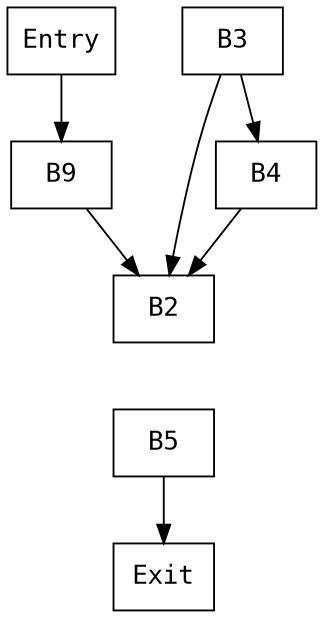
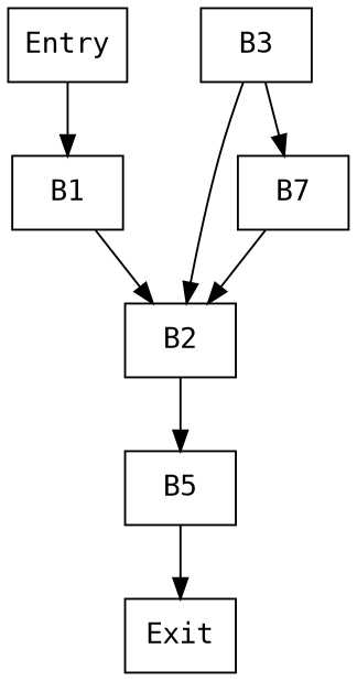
  digraph {
    fontname="DejaVu Sans Mono"
    node [fontname="DejaVu Sans Mono" shape=rectangle]
    edge [fontname="DejaVu Sans Mono"]
    Entry
-   B1 [label=B9]
+   B1
    B2
    B5
    B3
-   B4
+   B4 [label=B7]
    Exit
    Entry -> B1
    B1 -> B2
+   B2 -> B5
    B5 -> Exit
    B3 -> B2
    B3 -> B4
    B4 -> B2
  }
